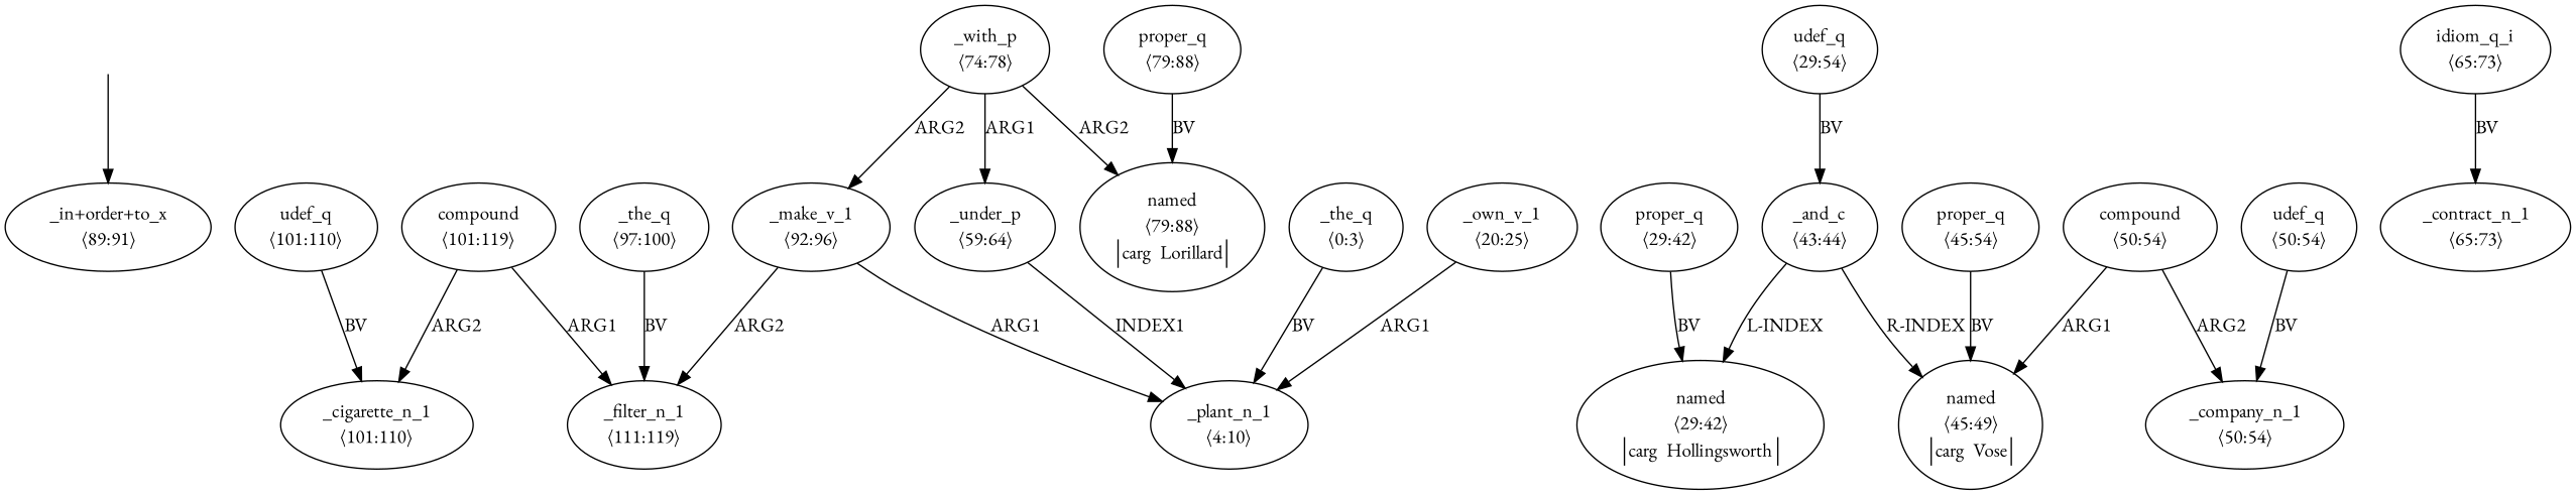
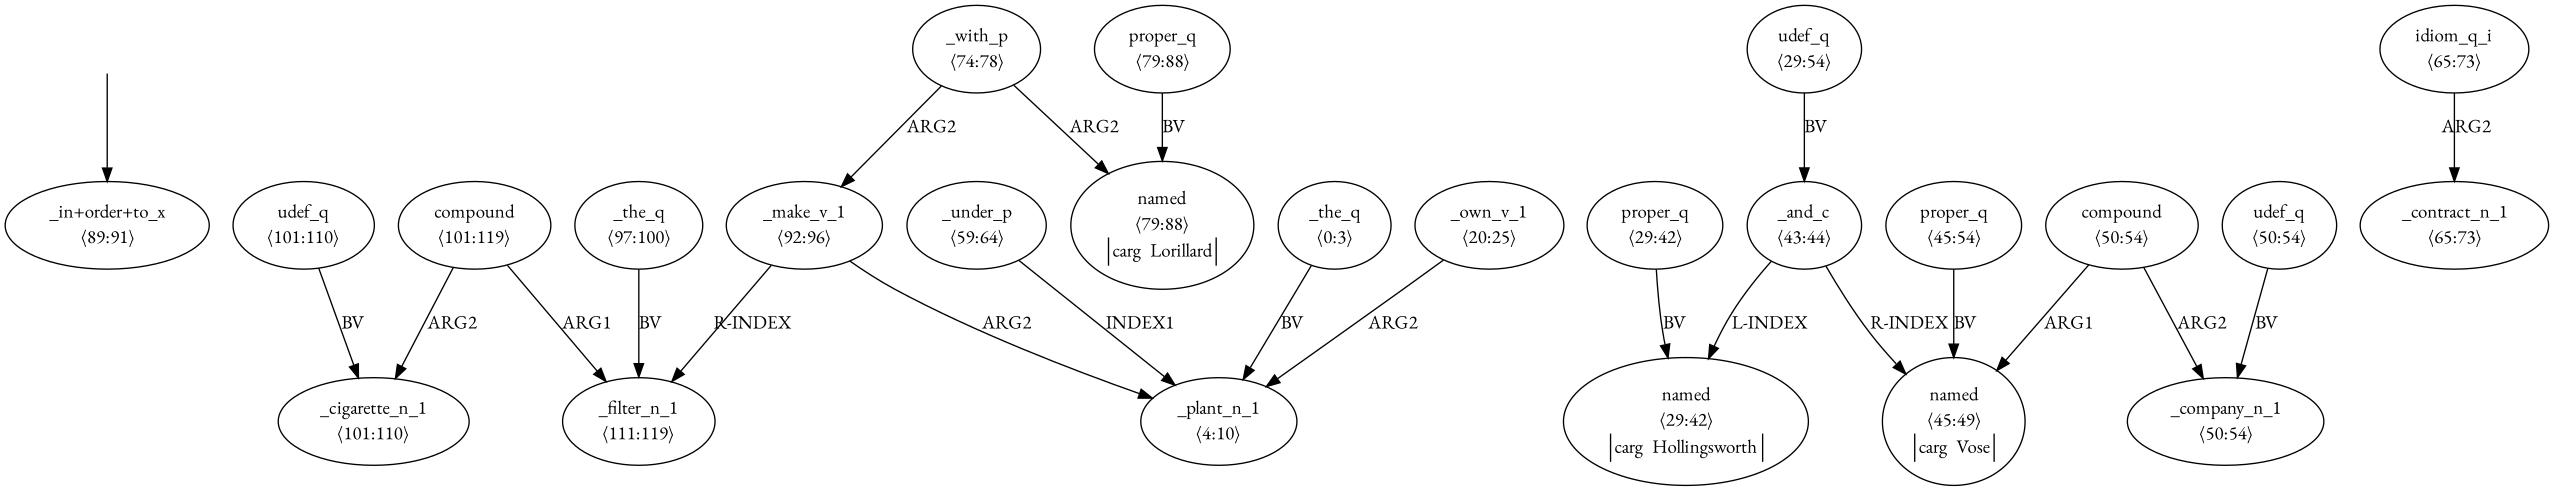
  digraph {
    fontname="EB Garamond"
    node [fontname="EB Garamond"]
    edge [fontname="EB Garamond"]
    top [style=invis]
    n2 [label=<<table align="center" border="0" cellspacing="0"><tr><td colspan="2">_in+order+to_x</td></tr><tr><td colspan="2">〈89:91〉</td></tr></table>>]
    n3 [label=<<table align="center" border="0" cellspacing="0"><tr><td colspan="2">_under_p</td></tr><tr><td colspan="2">〈59:64〉</td></tr></table>>]
    n4 [label=<<table align="center" border="0" cellspacing="0"><tr><td colspan="2">_plant_n_1</td></tr><tr><td colspan="2">〈4:10〉</td></tr></table>>]
    n5 [label=<<table align="center" border="0" cellspacing="0"><tr><td colspan="2">_make_v_1</td></tr><tr><td colspan="2">〈92:96〉</td></tr></table>>]
    n6 [label=<<table align="center" border="0" cellspacing="0"><tr><td colspan="2">_filter_n_1</td></tr><tr><td colspan="2">〈111:119〉</td></tr></table>>]
    n7 [label=<<table align="center" border="0" cellspacing="0"><tr><td colspan="2">_the_q</td></tr><tr><td colspan="2">〈0:3〉</td></tr></table>>]
    n8 [label=<<table align="center" border="0" cellspacing="0"><tr><td colspan="2">_own_v_1</td></tr><tr><td colspan="2">〈20:25〉</td></tr></table>>]
    n9 [label=<<table align="center" border="0" cellspacing="0"><tr><td colspan="2">_and_c</td></tr><tr><td colspan="2">〈43:44〉</td></tr></table>>]
    n10 [label=<<table align="center" border="0" cellspacing="0"><tr><td colspan="2">named</td></tr><tr><td colspan="2">〈29:42〉</td></tr><tr><td sides="l" border="1" align="left">carg</td><td sides="r" border="1" align="left">Hollingsworth</td></tr></table>>]
    n11 [label=<<table align="center" border="0" cellspacing="0"><tr><td colspan="2">named</td></tr><tr><td colspan="2">〈45:49〉</td></tr><tr><td sides="l" border="1" align="left">carg</td><td sides="r" border="1" align="left">Vose</td></tr></table>>]
    n12 [label=<<table align="center" border="0" cellspacing="0"><tr><td colspan="2">udef_q</td></tr><tr><td colspan="2">〈29:54〉</td></tr></table>>]
    n13 [label=<<table align="center" border="0" cellspacing="0"><tr><td colspan="2">proper_q</td></tr><tr><td colspan="2">〈29:42〉</td></tr></table>>]
    n14 [label=<<table align="center" border="0" cellspacing="0"><tr><td colspan="2">proper_q</td></tr><tr><td colspan="2">〈45:54〉</td></tr></table>>]
    n15 [label=<<table align="center" border="0" cellspacing="0"><tr><td colspan="2">_company_n_1</td></tr><tr><td colspan="2">〈50:54〉</td></tr></table>>]
    n16 [label=<<table align="center" border="0" cellspacing="0"><tr><td colspan="2">udef_q</td></tr><tr><td colspan="2">〈50:54〉</td></tr></table>>]
    n17 [label=<<table align="center" border="0" cellspacing="0"><tr><td colspan="2">compound</td></tr><tr><td colspan="2">〈50:54〉</td></tr></table>>]
    n18 [label=<<table align="center" border="0" cellspacing="0"><tr><td colspan="2">_contract_n_1</td></tr><tr><td colspan="2">〈65:73〉</td></tr></table>>]
    n19 [label=<<table align="center" border="0" cellspacing="0"><tr><td colspan="2">idiom_q_i</td></tr><tr><td colspan="2">〈65:73〉</td></tr></table>>]
    n20 [label=<<table align="center" border="0" cellspacing="0"><tr><td colspan="2">_with_p</td></tr><tr><td colspan="2">〈74:78〉</td></tr></table>>]
    n21 [label=<<table align="center" border="0" cellspacing="0"><tr><td colspan="2">named</td></tr><tr><td colspan="2">〈79:88〉</td></tr><tr><td sides="l" border="1" align="left">carg</td><td sides="r" border="1" align="left">Lorillard</td></tr></table>>]
    n22 [label=<<table align="center" border="0" cellspacing="0"><tr><td colspan="2">proper_q</td></tr><tr><td colspan="2">〈79:88〉</td></tr></table>>]
    n23 [label=<<table align="center" border="0" cellspacing="0"><tr><td colspan="2">_the_q</td></tr><tr><td colspan="2">〈97:100〉</td></tr></table>>]
    n24 [label=<<table align="center" border="0" cellspacing="0"><tr><td colspan="2">compound</td></tr><tr><td colspan="2">〈101:119〉</td></tr></table>>]
    n25 [label=<<table align="center" border="0" cellspacing="0"><tr><td colspan="2">_cigarette_n_1</td></tr><tr><td colspan="2">〈101:110〉</td></tr></table>>]
    n26 [label=<<table align="center" border="0" cellspacing="0"><tr><td colspan="2">udef_q</td></tr><tr><td colspan="2">〈101:110〉</td></tr></table>>]
    top -> n2
    n3 -> n4 [label=INDEX1]
-   n5 -> n4 [label=ARG1]
-   n5 -> n6 [label=ARG2]
+   n5 -> n4 [label=ARG2]
+   n5 -> n6 [label="R-INDEX"]
    n7 -> n4 [label=BV]
-   n8 -> n4 [label=ARG1]
+   n8 -> n4 [label=ARG2]
    n9 -> n10 [label="L-INDEX"]
    n9 -> n11 [label="R-INDEX"]
    n12 -> n9 [label=BV]
    n13 -> n10 [label=BV]
    n14 -> n11 [label=BV]
    n16 -> n15 [label=BV]
    n17 -> n11 [label=ARG1]
    n17 -> n15 [label=ARG2]
-   n19 -> n18 [label=BV]
-   n20 -> n3 [label=ARG1]
+   n19 -> n18 [label=ARG2]
    n20 -> n5 [label=ARG2]
    n20 -> n21 [label=ARG2]
    n22 -> n21 [label=BV]
    n23 -> n6 [label=BV]
    n24 -> n6 [label=ARG1]
    n24 -> n25 [label=ARG2]
    n26 -> n25 [label=BV]
  }
